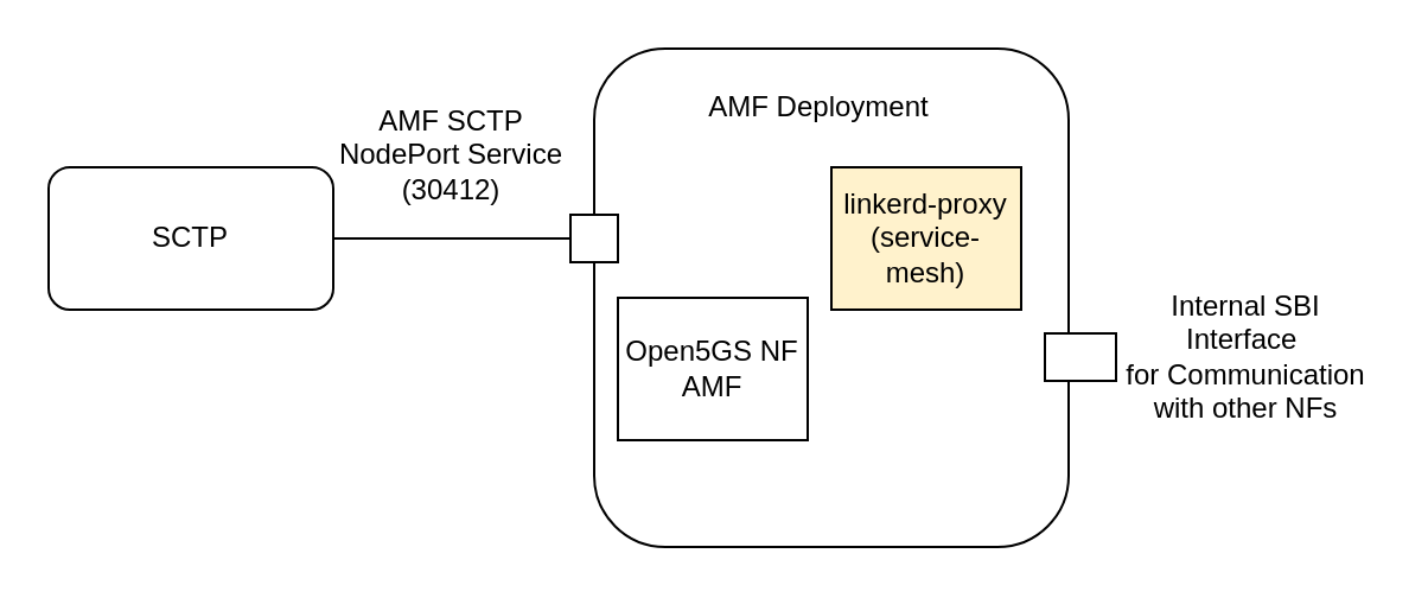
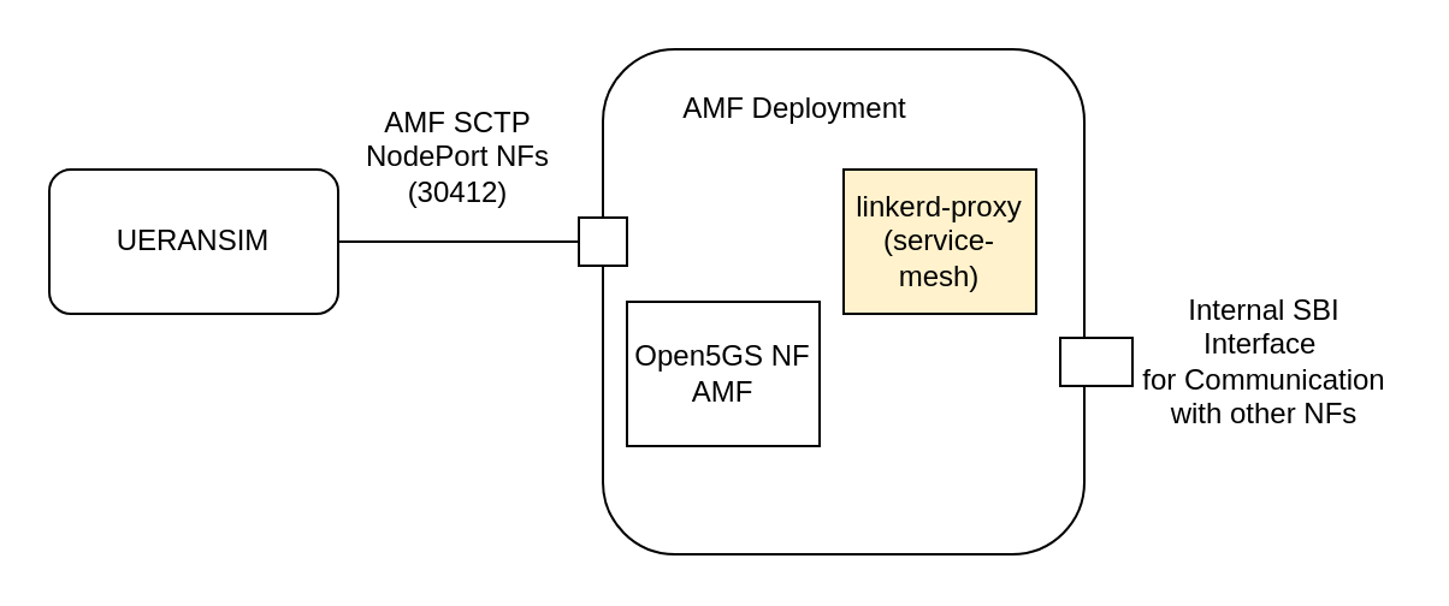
  <mxCell id="0" />
  <mxCell id="1" parent="0" />
  <mxCell id="2" value="" style="rounded=1;whiteSpace=wrap;html=1;" vertex="1" parent="1"><mxGeometry x="250" y="20" width="200" height="210" as="geometry" /></mxCell>
- <mxCell id="3" value="AMF Deployment" style="text;html=1;strokeColor=none;fillColor=none;align=center;verticalAlign=middle;whiteSpace=wrap;rounded=0;" vertex="1" parent="1"><mxGeometry x="280" y="30" width="130" height="30" as="geometry" /></mxCell>
+ <mxCell id="3" value="AMF Deployment" style="text;html=1;strokeColor=none;fillColor=none;align=center;verticalAlign=middle;whiteSpace=wrap;rounded=0;" vertex="1" parent="1"><mxGeometry x="265" y="30" width="130" height="30" as="geometry" /></mxCell>
  <mxCell id="4" value="Open5GS NF AMF" style="rounded=0;whiteSpace=wrap;html=1;" vertex="1" parent="1"><mxGeometry x="260" y="125" width="80" height="60" as="geometry" /></mxCell>
  <mxCell id="5" value="linkerd-proxy&lt;br&gt;(service-mesh)" style="rounded=0;whiteSpace=wrap;html=1;fillColor=#fff2cc;" vertex="1" parent="1"><mxGeometry x="350" y="70" width="80" height="60" as="geometry" /></mxCell>
  <mxCell id="6" value="" style="rounded=0;whiteSpace=wrap;html=1;" vertex="1" parent="1"><mxGeometry x="240" y="90" width="20" height="20" as="geometry" /></mxCell>
- <mxCell id="7" value="AMF SCTP NodePort Service&lt;br&gt;(30412)" style="text;html=1;strokeColor=none;fillColor=none;align=center;verticalAlign=middle;whiteSpace=wrap;rounded=0;" vertex="1" parent="1"><mxGeometry x="140" y="40" width="100" height="50" as="geometry" /></mxCell>
+ <mxCell id="7" value="AMF SCTP NodePort NFs&lt;br&gt;(30412)" style="text;html=1;strokeColor=none;fillColor=none;align=center;verticalAlign=middle;whiteSpace=wrap;rounded=0;" vertex="1" parent="1"><mxGeometry x="140" y="40" width="100" height="50" as="geometry" /></mxCell>
  <mxCell id="8" value="" style="rounded=0;whiteSpace=wrap;html=1;" vertex="1" parent="1"><mxGeometry x="440" y="140" width="30" height="20" as="geometry" /></mxCell>
  <mxCell id="9" value="Internal SBI Interface&amp;nbsp;&lt;br&gt;for Communication with other NFs" style="text;html=1;strokeColor=none;fillColor=none;align=center;verticalAlign=middle;whiteSpace=wrap;rounded=0;" vertex="1" parent="1"><mxGeometry x="470" y="127.5" width="110" height="45" as="geometry" /></mxCell>
- <mxCell id="10" value="SCTP" style="rounded=1;whiteSpace=wrap;html=1;" vertex="1" parent="1"><mxGeometry x="20" y="70" width="120" height="60" as="geometry" /></mxCell>
+ <mxCell id="10" value="UERANSIM" style="rounded=1;whiteSpace=wrap;html=1;" vertex="1" parent="1"><mxGeometry x="20" y="70" width="120" height="60" as="geometry" /></mxCell>
  <mxCell id="11" value="" style="endArrow=none;html=1;rounded=0;exitX=1;exitY=0.5;exitDx=0;exitDy=0;" edge="1" parent="1" source="10"><mxGeometry width="50" height="50" relative="1" as="geometry"><mxPoint x="340" y="150" as="sourcePoint" /><mxPoint x="240" y="100" as="targetPoint" /></mxGeometry></mxCell>
